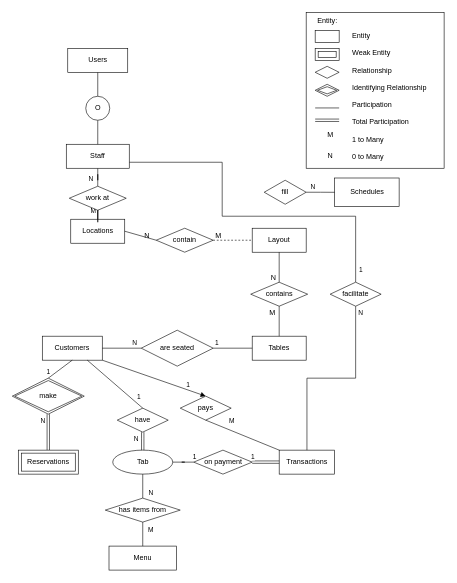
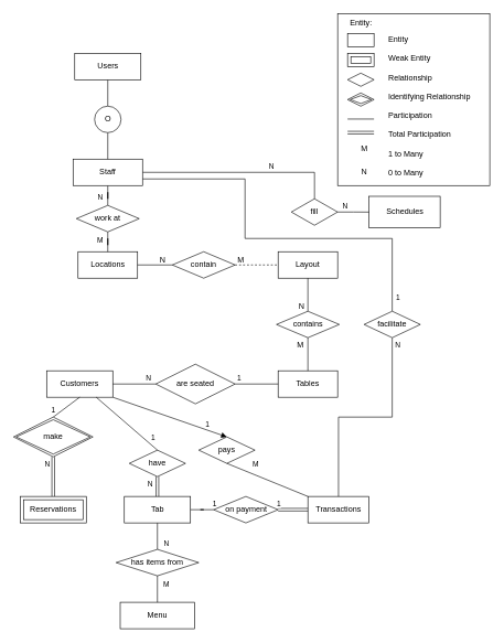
  <mxCell id="0" />
  <mxCell id="1" parent="0" />
- <mxCell id="2" value="Locations" style="whiteSpace=wrap;html=1;align=center;" vertex="1" parent="1"><mxGeometry x="117.5" y="365" width="90" height="40" as="geometry" /></mxCell>
+ <mxCell id="2" value="Locations" style="whiteSpace=wrap;html=1;align=center;" vertex="1" parent="1"><mxGeometry x="117.5" y="380" width="90" height="40" as="geometry" /></mxCell>
  <mxCell id="3" value="Customers" style="whiteSpace=wrap;html=1;align=center;" vertex="1" parent="1"><mxGeometry x="70" y="560" width="100" height="40" as="geometry" /></mxCell>
+ <mxCell id="4" value="" style="edgeStyle=orthogonalEdgeStyle;rounded=0;orthogonalLoop=1;jettySize=auto;html=1;endArrow=none;endFill=0;" edge="1" parent="1" source="10" target="57"><mxGeometry relative="1" as="geometry" /></mxCell>
+ <mxCell id="5" value="N" style="edgeLabel;html=1;align=center;verticalAlign=middle;resizable=0;points=[];" connectable="0" vertex="1" parent="4"><mxGeometry x="0.244" y="-1" relative="1" as="geometry"><mxPoint x="7" y="-11" as="offset" /></mxGeometry></mxCell>
  <mxCell id="6" style="edgeStyle=orthogonalEdgeStyle;rounded=0;orthogonalLoop=1;jettySize=auto;html=1;entryX=0.5;entryY=0;entryDx=0;entryDy=0;endArrow=none;endFill=0;" edge="1" parent="1" source="10" target="60"><mxGeometry relative="1" as="geometry"><mxPoint x="928" y="370" as="targetPoint" /><Array as="points"><mxPoint x="370" y="270" /><mxPoint x="370" y="360" /><mxPoint x="593" y="360" /></Array></mxGeometry></mxCell>
  <mxCell id="7" value="1" style="edgeLabel;html=1;align=center;verticalAlign=middle;resizable=0;points=[];" connectable="0" vertex="1" parent="6"><mxGeometry x="0.886" y="4" relative="1" as="geometry"><mxPoint x="4" y="11" as="offset" /></mxGeometry></mxCell>
  <mxCell id="8" style="edgeStyle=orthogonalEdgeStyle;rounded=0;orthogonalLoop=1;jettySize=auto;html=1;entryX=0.5;entryY=0;entryDx=0;entryDy=0;endArrow=none;endFill=0;" edge="1" parent="1" source="10" target="54"><mxGeometry relative="1" as="geometry" /></mxCell>
  <mxCell id="9" value="N" style="edgeLabel;html=1;align=center;verticalAlign=middle;resizable=0;points=[];" connectable="0" vertex="1" parent="8"><mxGeometry x="0.4" relative="1" as="geometry"><mxPoint x="-12" y="1" as="offset" /></mxGeometry></mxCell>
  <mxCell id="10" value="Staff" style="whiteSpace=wrap;html=1;align=center;" vertex="1" parent="1"><mxGeometry x="110" y="240" width="105" height="40" as="geometry" /></mxCell>
  <mxCell id="11" value="Transactions" style="whiteSpace=wrap;html=1;align=center;" vertex="1" parent="1"><mxGeometry x="465" y="750" width="92.5" height="40" as="geometry" /></mxCell>
  <mxCell id="12" value="Menu" style="whiteSpace=wrap;html=1;align=center;" vertex="1" parent="1"><mxGeometry x="181.25" y="910" width="112.5" height="40" as="geometry" /></mxCell>
  <mxCell id="13" value="" style="edgeStyle=orthogonalEdgeStyle;rounded=0;orthogonalLoop=1;jettySize=auto;html=1;endArrow=none;endFill=0;" edge="1" parent="1" source="17" target="51"><mxGeometry relative="1" as="geometry" /></mxCell>
  <mxCell id="14" value="1" style="edgeLabel;html=1;align=center;verticalAlign=middle;resizable=0;points=[];" connectable="0" vertex="1" parent="13"><mxGeometry x="-0.614" y="2" relative="1" as="geometry"><mxPoint x="27" y="-8" as="offset" /></mxGeometry></mxCell>
  <mxCell id="15" style="edgeStyle=orthogonalEdgeStyle;rounded=0;orthogonalLoop=1;jettySize=auto;html=1;endArrow=none;endFill=0;" edge="1" parent="1" source="17" target="63"><mxGeometry relative="1" as="geometry" /></mxCell>
  <mxCell id="16" value="N" style="edgeLabel;html=1;align=center;verticalAlign=middle;resizable=0;points=[];" connectable="0" vertex="1" parent="15"><mxGeometry x="-0.459" y="2" relative="1" as="geometry"><mxPoint x="11" y="19" as="offset" /></mxGeometry></mxCell>
- <mxCell id="17" value="Tab" style="ellipse;whiteSpace=wrap;html=1;align=center;" vertex="1" parent="1"><mxGeometry x="187.5" y="750" width="100" height="40" as="geometry" /></mxCell>
+ <mxCell id="17" value="Tab" style="whiteSpace=wrap;html=1;align=center;" vertex="1" parent="1"><mxGeometry x="187.5" y="750" width="100" height="40" as="geometry" /></mxCell>
  <mxCell id="18" value="Schedules" style="whiteSpace=wrap;html=1;align=center;" vertex="1" parent="1"><mxGeometry x="557.5" y="296.25" width="107.5" height="47.5" as="geometry" /></mxCell>
  <mxCell id="19" style="edgeStyle=orthogonalEdgeStyle;rounded=0;orthogonalLoop=1;jettySize=auto;html=1;entryX=0.5;entryY=0;entryDx=0;entryDy=0;endArrow=none;endFill=0;" edge="1" parent="1" source="20" target="77"><mxGeometry relative="1" as="geometry" /></mxCell>
  <mxCell id="20" value="Users" style="whiteSpace=wrap;html=1;align=center;" vertex="1" parent="1"><mxGeometry x="112.5" y="80" width="100" height="40" as="geometry" /></mxCell>
  <mxCell id="21" value="Tables" style="whiteSpace=wrap;html=1;align=center;" vertex="1" parent="1"><mxGeometry x="420" y="560" width="90" height="40" as="geometry" /></mxCell>
  <mxCell id="22" value="Layout" style="whiteSpace=wrap;html=1;align=center;" vertex="1" parent="1"><mxGeometry x="420" y="380" width="90" height="40" as="geometry" /></mxCell>
  <mxCell id="23" value="contain" style="shape=rhombus;perimeter=rhombusPerimeter;whiteSpace=wrap;html=1;align=center;" vertex="1" parent="1"><mxGeometry x="260" y="380" width="95" height="40" as="geometry" /></mxCell>
  <mxCell id="24" value="" style="endArrow=none;html=1;rounded=0;entryX=0;entryY=0.5;entryDx=0;entryDy=0;exitX=1;exitY=0.5;exitDx=0;exitDy=0;dashed=1;" edge="1" parent="1" source="23" target="22"><mxGeometry relative="1" as="geometry"><mxPoint x="320" y="590" as="sourcePoint" /><mxPoint x="480" y="590" as="targetPoint" /></mxGeometry></mxCell>
  <mxCell id="25" value="M" style="resizable=0;html=1;whiteSpace=wrap;align=right;verticalAlign=bottom;" connectable="0" vertex="1" parent="24"><mxGeometry x="1" relative="1" as="geometry"><mxPoint x="-50" as="offset" /></mxGeometry></mxCell>
  <mxCell id="26" value="" style="endArrow=none;html=1;rounded=0;entryX=0;entryY=0.5;entryDx=0;entryDy=0;exitX=1;exitY=0.5;exitDx=0;exitDy=0;" edge="1" parent="1" source="2" target="23"><mxGeometry relative="1" as="geometry"><mxPoint x="365" y="410" as="sourcePoint" /><mxPoint x="430" y="410" as="targetPoint" /></mxGeometry></mxCell>
  <mxCell id="27" value="N" style="resizable=0;html=1;whiteSpace=wrap;align=right;verticalAlign=bottom;" connectable="0" vertex="1" parent="26"><mxGeometry x="1" relative="1" as="geometry"><mxPoint x="-10" as="offset" /></mxGeometry></mxCell>
  <mxCell id="28" value="contains" style="shape=rhombus;perimeter=rhombusPerimeter;whiteSpace=wrap;html=1;align=center;" vertex="1" parent="1"><mxGeometry x="417.5" y="470" width="95" height="40" as="geometry" /></mxCell>
  <mxCell id="29" value="" style="endArrow=none;html=1;rounded=0;entryX=0.5;entryY=1;entryDx=0;entryDy=0;exitX=0.5;exitY=0;exitDx=0;exitDy=0;" edge="1" parent="1" source="21" target="28"><mxGeometry relative="1" as="geometry"><mxPoint x="365" y="410" as="sourcePoint" /><mxPoint x="430" y="410" as="targetPoint" /></mxGeometry></mxCell>
  <mxCell id="30" value="M" style="resizable=0;html=1;whiteSpace=wrap;align=right;verticalAlign=bottom;" connectable="0" vertex="1" parent="29"><mxGeometry x="1" relative="1" as="geometry"><mxPoint x="-5" y="20" as="offset" /></mxGeometry></mxCell>
  <mxCell id="31" value="" style="endArrow=none;html=1;rounded=0;exitX=0.5;exitY=1;exitDx=0;exitDy=0;entryX=0.5;entryY=0;entryDx=0;entryDy=0;" edge="1" parent="1" source="22" target="28"><mxGeometry relative="1" as="geometry"><mxPoint x="320" y="590" as="sourcePoint" /><mxPoint x="480" y="590" as="targetPoint" /></mxGeometry></mxCell>
  <mxCell id="32" value="N" style="edgeLabel;html=1;align=right;verticalAlign=bottom;resizable=0;points=[];fontSize=12;" connectable="0" vertex="1" parent="31"><mxGeometry x="0.04" y="2" relative="1" as="geometry"><mxPoint x="-7" y="24" as="offset" /></mxGeometry></mxCell>
  <mxCell id="33" value="" style="endArrow=none;html=1;rounded=0;exitX=0.5;exitY=1;exitDx=0;exitDy=0;entryX=0.5;entryY=0;entryDx=0;entryDy=0;" edge="1" parent="1" source="3" target="37"><mxGeometry relative="1" as="geometry"><mxPoint x="92.5" y="780" as="sourcePoint" /><mxPoint x="120" y="640" as="targetPoint" /></mxGeometry></mxCell>
  <mxCell id="34" value="1" style="edgeLabel;html=1;align=center;verticalAlign=middle;resizable=0;points=[];" connectable="0" vertex="1" parent="33"><mxGeometry x="0.232" y="4" relative="1" as="geometry"><mxPoint x="-18" y="-2" as="offset" /></mxGeometry></mxCell>
  <mxCell id="35" value="" style="endArrow=none;html=1;rounded=0;exitX=0.5;exitY=1;exitDx=0;exitDy=0;entryX=0.5;entryY=0;entryDx=0;entryDy=0;shape=link;" edge="1" parent="1" source="37" target="38"><mxGeometry relative="1" as="geometry"><mxPoint x="80" y="680" as="sourcePoint" /><mxPoint x="80" y="745" as="targetPoint" /></mxGeometry></mxCell>
  <mxCell id="36" value="N" style="edgeLabel;html=1;align=center;verticalAlign=middle;resizable=0;points=[];" connectable="0" vertex="1" parent="35"><mxGeometry x="-0.133" relative="1" as="geometry"><mxPoint x="-10" y="-16" as="offset" /></mxGeometry></mxCell>
  <mxCell id="37" value="make" style="shape=rhombus;double=1;perimeter=rhombusPerimeter;whiteSpace=wrap;html=1;align=center;" vertex="1" parent="1"><mxGeometry x="20" y="630" width="120" height="60" as="geometry" /></mxCell>
  <mxCell id="38" value="Reservations" style="shape=ext;margin=3;double=1;whiteSpace=wrap;html=1;align=center;" vertex="1" parent="1"><mxGeometry x="30" y="750" width="100" height="40" as="geometry" /></mxCell>
  <mxCell id="39" value="are seated" style="shape=rhombus;perimeter=rhombusPerimeter;whiteSpace=wrap;html=1;align=center;" vertex="1" parent="1"><mxGeometry x="235" y="550" width="120" height="60" as="geometry" /></mxCell>
  <mxCell id="40" value="" style="endArrow=none;html=1;rounded=0;exitX=1;exitY=0.5;exitDx=0;exitDy=0;entryX=0;entryY=0.5;entryDx=0;entryDy=0;" edge="1" parent="1" source="3" target="39"><mxGeometry relative="1" as="geometry"><mxPoint x="140" y="680" as="sourcePoint" /><mxPoint x="300" y="680" as="targetPoint" /></mxGeometry></mxCell>
  <mxCell id="41" value="N" style="edgeLabel;html=1;align=center;verticalAlign=middle;resizable=0;points=[];" connectable="0" vertex="1" parent="40"><mxGeometry x="0.631" y="3" relative="1" as="geometry"><mxPoint y="-7" as="offset" /></mxGeometry></mxCell>
  <mxCell id="42" value="" style="endArrow=none;html=1;rounded=0;exitX=1;exitY=0.5;exitDx=0;exitDy=0;entryX=0;entryY=0.5;entryDx=0;entryDy=0;" edge="1" parent="1" source="39" target="21"><mxGeometry relative="1" as="geometry"><mxPoint x="180" y="590" as="sourcePoint" /><mxPoint x="245" y="590" as="targetPoint" /></mxGeometry></mxCell>
  <mxCell id="43" value="1" style="edgeLabel;html=1;align=center;verticalAlign=middle;resizable=0;points=[];" connectable="0" vertex="1" parent="42"><mxGeometry x="-0.508" y="3" relative="1" as="geometry"><mxPoint x="-11" y="-7" as="offset" /></mxGeometry></mxCell>
  <mxCell id="44" value="" style="edgeStyle=orthogonalEdgeStyle;rounded=0;orthogonalLoop=1;jettySize=auto;html=1;endArrow=none;endFill=0;shape=link;" edge="1" parent="1" source="46" target="17"><mxGeometry relative="1" as="geometry" /></mxCell>
  <mxCell id="45" value="N" style="edgeLabel;html=1;align=right;verticalAlign=bottom;resizable=0;points=[];" connectable="0" vertex="1" parent="44"><mxGeometry x="0.267" y="2" relative="1" as="geometry"><mxPoint x="-9" y="8" as="offset" /></mxGeometry></mxCell>
  <mxCell id="46" value="have" style="shape=rhombus;perimeter=rhombusPerimeter;whiteSpace=wrap;html=1;align=center;" vertex="1" parent="1"><mxGeometry x="195" y="680" width="85" height="40" as="geometry" /></mxCell>
  <mxCell id="47" value="" style="endArrow=none;html=1;rounded=0;exitX=0.75;exitY=1;exitDx=0;exitDy=0;entryX=0.5;entryY=0;entryDx=0;entryDy=0;" edge="1" parent="1" source="3" target="46"><mxGeometry relative="1" as="geometry"><mxPoint x="130" y="610" as="sourcePoint" /><mxPoint x="90" y="640" as="targetPoint" /></mxGeometry></mxCell>
  <mxCell id="48" value="1" style="edgeLabel;html=1;align=center;verticalAlign=middle;resizable=0;points=[];" connectable="0" vertex="1" parent="47"><mxGeometry x="0.62" y="2" relative="1" as="geometry"><mxPoint x="9" y="-3" as="offset" /></mxGeometry></mxCell>
  <mxCell id="49" value="" style="edgeStyle=orthogonalEdgeStyle;rounded=0;orthogonalLoop=1;jettySize=auto;html=1;endArrow=none;endFill=0;shape=link;" edge="1" parent="1" source="51" target="11"><mxGeometry relative="1" as="geometry" /></mxCell>
  <mxCell id="50" value="1" style="edgeLabel;html=1;align=center;verticalAlign=middle;resizable=0;points=[];" connectable="0" vertex="1" parent="49"><mxGeometry x="-0.036" relative="1" as="geometry"><mxPoint x="-22" y="-10" as="offset" /></mxGeometry></mxCell>
  <mxCell id="51" value="on payment" style="shape=rhombus;perimeter=rhombusPerimeter;whiteSpace=wrap;html=1;align=center;" vertex="1" parent="1"><mxGeometry x="322.5" y="750" width="97.5" height="40" as="geometry" /></mxCell>
  <mxCell id="52" value="" style="edgeStyle=orthogonalEdgeStyle;rounded=0;orthogonalLoop=1;jettySize=auto;html=1;endArrow=none;endFill=0;" edge="1" parent="1" source="54" target="2"><mxGeometry relative="1" as="geometry" /></mxCell>
  <mxCell id="53" value="M" style="edgeLabel;html=1;align=center;verticalAlign=middle;resizable=0;points=[];" connectable="0" vertex="1" parent="52"><mxGeometry x="0.24" y="-2" relative="1" as="geometry"><mxPoint x="-10" as="offset" /></mxGeometry></mxCell>
  <mxCell id="54" value="work at" style="shape=rhombus;perimeter=rhombusPerimeter;whiteSpace=wrap;html=1;align=center;" vertex="1" parent="1"><mxGeometry x="115" y="310" width="95" height="40" as="geometry" /></mxCell>
  <mxCell id="55" value="" style="edgeStyle=orthogonalEdgeStyle;rounded=0;orthogonalLoop=1;jettySize=auto;html=1;endArrow=none;endFill=0;" edge="1" parent="1" source="57" target="18"><mxGeometry relative="1" as="geometry" /></mxCell>
  <mxCell id="56" value="N" style="edgeLabel;html=1;align=center;verticalAlign=middle;resizable=0;points=[];" connectable="0" vertex="1" parent="55"><mxGeometry x="-0.412" y="4" relative="1" as="geometry"><mxPoint x="-4" y="-6" as="offset" /></mxGeometry></mxCell>
  <mxCell id="57" value="fill" style="shape=rhombus;perimeter=rhombusPerimeter;whiteSpace=wrap;html=1;align=center;" vertex="1" parent="1"><mxGeometry x="440" y="300" width="70" height="40" as="geometry" /></mxCell>
  <mxCell id="58" style="edgeStyle=orthogonalEdgeStyle;rounded=0;orthogonalLoop=1;jettySize=auto;html=1;endArrow=none;endFill=0;" edge="1" parent="1" source="60" target="11"><mxGeometry relative="1" as="geometry" /></mxCell>
  <mxCell id="59" value="N" style="edgeLabel;html=1;align=center;verticalAlign=middle;resizable=0;points=[];" connectable="0" vertex="1" parent="58"><mxGeometry x="-0.838" y="5" relative="1" as="geometry"><mxPoint x="3" y="-16" as="offset" /></mxGeometry></mxCell>
  <mxCell id="60" value="facilitate" style="shape=rhombus;perimeter=rhombusPerimeter;whiteSpace=wrap;html=1;align=center;" vertex="1" parent="1"><mxGeometry x="550" y="470" width="85" height="40" as="geometry" /></mxCell>
  <mxCell id="61" style="edgeStyle=orthogonalEdgeStyle;rounded=0;orthogonalLoop=1;jettySize=auto;html=1;entryX=0.5;entryY=0;entryDx=0;entryDy=0;endArrow=none;endFill=0;" edge="1" parent="1" source="63" target="12"><mxGeometry relative="1" as="geometry" /></mxCell>
  <mxCell id="62" value="M" style="edgeLabel;html=1;align=center;verticalAlign=middle;resizable=0;points=[];" connectable="0" vertex="1" parent="61"><mxGeometry x="-0.39" y="2" relative="1" as="geometry"><mxPoint x="11" as="offset" /></mxGeometry></mxCell>
  <mxCell id="63" value="has items from" style="shape=rhombus;perimeter=rhombusPerimeter;whiteSpace=wrap;html=1;align=center;" vertex="1" parent="1"><mxGeometry x="175" y="830" width="125" height="40" as="geometry" /></mxCell>
  <mxCell id="64" value="" style="group" connectable="0" vertex="1" parent="1"><mxGeometry x="510" y="20" width="230" height="260" as="geometry" /></mxCell>
  <mxCell id="65" value="" style="rounded=0;whiteSpace=wrap;html=1;" vertex="1" parent="64"><mxGeometry width="230" height="260" as="geometry" /></mxCell>
  <mxCell id="66" value="&lt;div&gt;Entity:&lt;/div&gt;" style="text;html=1;align=center;verticalAlign=middle;resizable=0;points=[];autosize=1;strokeColor=none;fillColor=none;" vertex="1" parent="64"><mxGeometry width="70" height="30" as="geometry" /></mxCell>
  <mxCell id="67" value="" style="rounded=0;whiteSpace=wrap;html=1;" vertex="1" parent="64"><mxGeometry x="15" y="30" width="40" height="20" as="geometry" /></mxCell>
  <mxCell id="68" value="" style="rhombus;whiteSpace=wrap;html=1;" vertex="1" parent="64"><mxGeometry x="15" y="90" width="40" height="20" as="geometry" /></mxCell>
  <mxCell id="69" value="" style="endArrow=none;html=1;rounded=0;exitX=1;exitY=0.5;exitDx=0;exitDy=0;entryX=0;entryY=0.5;entryDx=0;entryDy=0;" edge="1" parent="64"><mxGeometry width="50" height="50" relative="1" as="geometry"><mxPoint x="55.0" y="159.43" as="sourcePoint" /><mxPoint x="15.0" y="159.43" as="targetPoint" /></mxGeometry></mxCell>
  <mxCell id="70" value="" style="endArrow=none;html=1;rounded=0;exitX=1;exitY=0.5;exitDx=0;exitDy=0;entryX=0;entryY=0.5;entryDx=0;entryDy=0;shape=link;" edge="1" parent="64"><mxGeometry width="50" height="50" relative="1" as="geometry"><mxPoint x="55.0" y="180" as="sourcePoint" /><mxPoint x="15.0" y="180" as="targetPoint" /></mxGeometry></mxCell>
  <mxCell id="71" value="&lt;div&gt;Entity&lt;/div&gt;&lt;div&gt;&lt;br&gt;&lt;/div&gt;&lt;div&gt;Weak Entity&lt;br&gt;&lt;/div&gt;&lt;div&gt;&lt;br&gt;&lt;/div&gt;&lt;div&gt;Relationship&lt;/div&gt;&lt;div&gt;&lt;br&gt;&lt;/div&gt;&lt;div&gt;Identifying Relationship&lt;br&gt;&lt;/div&gt;&lt;div&gt;&lt;br&gt;&lt;/div&gt;&lt;div&gt;Participation&lt;/div&gt;&lt;div&gt;&lt;br&gt;&lt;/div&gt;&lt;div&gt;Total Participation&lt;/div&gt;&lt;div&gt;&lt;br&gt;&lt;/div&gt;&lt;div&gt;1 to Many&lt;/div&gt;&lt;div&gt;&lt;br&gt;&lt;/div&gt;&lt;div&gt;0 to Many&lt;/div&gt;" style="text;html=1;align=left;verticalAlign=middle;resizable=0;points=[];autosize=1;strokeColor=none;fillColor=none;" vertex="1" parent="64"><mxGeometry x="75" y="25" width="150" height="230" as="geometry" /></mxCell>
  <mxCell id="72" value="M" style="text;html=1;align=center;verticalAlign=middle;resizable=0;points=[];autosize=1;strokeColor=none;fillColor=none;" vertex="1" parent="64"><mxGeometry x="25" y="190" width="30" height="30" as="geometry" /></mxCell>
  <mxCell id="73" value="" style="shape=rhombus;double=1;perimeter=rhombusPerimeter;whiteSpace=wrap;html=1;align=center;" vertex="1" parent="64"><mxGeometry x="15" y="120" width="40" height="20" as="geometry" /></mxCell>
  <mxCell id="74" value="" style="shape=ext;margin=3;double=1;whiteSpace=wrap;html=1;align=center;" vertex="1" parent="64"><mxGeometry x="15" y="60" width="40" height="20" as="geometry" /></mxCell>
  <mxCell id="75" value="N" style="text;html=1;align=center;verticalAlign=middle;resizable=0;points=[];autosize=1;strokeColor=none;fillColor=none;" vertex="1" parent="64"><mxGeometry x="25" y="225" width="30" height="30" as="geometry" /></mxCell>
  <mxCell id="76" style="edgeStyle=orthogonalEdgeStyle;rounded=0;orthogonalLoop=1;jettySize=auto;html=1;entryX=0.5;entryY=0;entryDx=0;entryDy=0;endArrow=none;endFill=0;" edge="1" parent="1" source="77" target="10"><mxGeometry relative="1" as="geometry" /></mxCell>
  <mxCell id="77" value="O" style="ellipse;whiteSpace=wrap;html=1;aspect=fixed;" vertex="1" parent="1"><mxGeometry x="142.5" y="160" width="40" height="40" as="geometry" /></mxCell>
  <mxCell id="78" value="pays" style="shape=rhombus;perimeter=rhombusPerimeter;whiteSpace=wrap;html=1;align=center;" vertex="1" parent="1"><mxGeometry x="300" y="660" width="85" height="40" as="geometry" /></mxCell>
  <mxCell id="79" value="" style="endArrow=block;html=1;rounded=0;exitX=1;exitY=1;exitDx=0;exitDy=0;entryX=0.5;entryY=0;entryDx=0;entryDy=0;" edge="1" parent="1" source="3" target="78"><mxGeometry width="50" height="50" relative="1" as="geometry"><mxPoint x="270" y="560" as="sourcePoint" /><mxPoint x="320" y="510" as="targetPoint" /></mxGeometry></mxCell>
  <mxCell id="80" value="1" style="edgeLabel;html=1;align=center;verticalAlign=middle;resizable=0;points=[];" connectable="0" vertex="1" parent="79"><mxGeometry x="0.641" y="1" relative="1" as="geometry"><mxPoint y="-8" as="offset" /></mxGeometry></mxCell>
  <mxCell id="81" value="" style="endArrow=none;html=1;rounded=0;exitX=0.5;exitY=1;exitDx=0;exitDy=0;entryX=0;entryY=0;entryDx=0;entryDy=0;" edge="1" parent="1" source="78" target="11"><mxGeometry width="50" height="50" relative="1" as="geometry"><mxPoint x="270" y="560" as="sourcePoint" /><mxPoint x="320" y="510" as="targetPoint" /></mxGeometry></mxCell>
  <mxCell id="82" value="M" style="edgeLabel;html=1;align=center;verticalAlign=middle;resizable=0;points=[];" connectable="0" vertex="1" parent="81"><mxGeometry x="-0.473" y="-2" relative="1" as="geometry"><mxPoint x="11" y="-15" as="offset" /></mxGeometry></mxCell>
